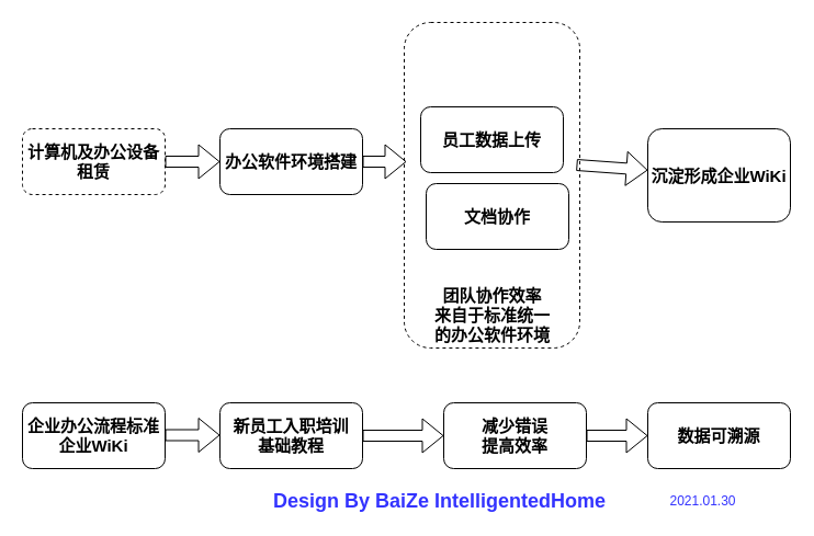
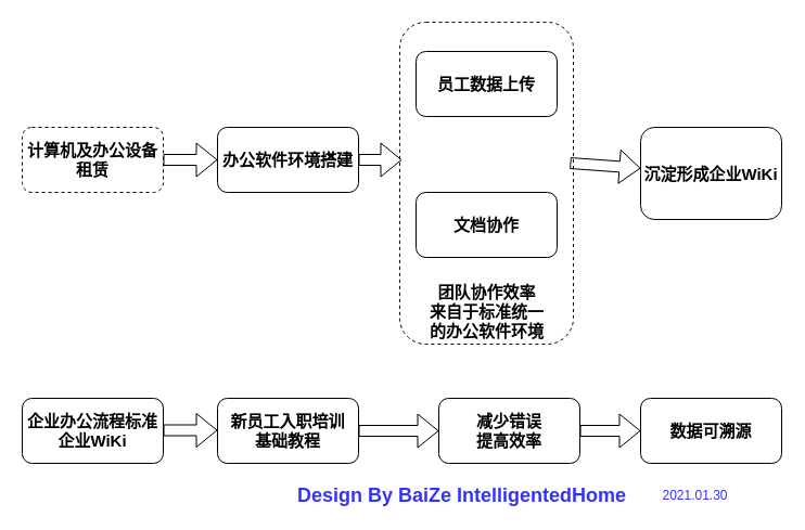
  <mxCell id="0" />
  <mxCell id="1" parent="0" />
  <mxCell id="2" value="" style="rounded=1;whiteSpace=wrap;html=1;dashed=1;" parent="1" vertex="1"><mxGeometry x="368" y="20" width="160" height="297" as="geometry" /></mxCell>
  <mxCell id="3" value="计算机及办公设备&lt;br&gt;租赁" style="rounded=1;whiteSpace=wrap;html=1;fontStyle=1;fontSize=15;dashed=1;" parent="1" vertex="1"><mxGeometry x="20" y="117" width="130" height="60" as="geometry" /></mxCell>
  <mxCell id="4" value="办公软件环境搭建" style="rounded=1;whiteSpace=wrap;html=1;fontStyle=1;fontSize=15;" parent="1" vertex="1"><mxGeometry x="200" y="117" width="130" height="60" as="geometry" /></mxCell>
- <mxCell id="5" value="员工数据上传" style="rounded=1;whiteSpace=wrap;html=1;fontStyle=1;fontSize=15;" parent="1" vertex="1"><mxGeometry x="383" y="97" width="130" height="60" as="geometry" /></mxCell>
- <mxCell id="6" value="文档协作" style="rounded=1;whiteSpace=wrap;html=1;fontStyle=1;fontSize=15;" parent="1" vertex="1"><mxGeometry x="388" y="167" width="130" height="60" as="geometry" /></mxCell>
+ <mxCell id="5" value="员工数据上传" style="rounded=1;whiteSpace=wrap;html=1;fontStyle=1;fontSize=15;" parent="1" vertex="1"><mxGeometry x="383" y="47" width="130" height="60" as="geometry" /></mxCell>
+ <mxCell id="6" value="文档协作" style="rounded=1;whiteSpace=wrap;html=1;fontStyle=1;fontSize=15;" parent="1" vertex="1"><mxGeometry x="383" y="177" width="130" height="60" as="geometry" /></mxCell>
  <mxCell id="7" value="沉淀形成企业WiKi" style="rounded=1;whiteSpace=wrap;html=1;fontStyle=1;fontSize=15;" parent="1" vertex="1"><mxGeometry x="590" y="117" width="130" height="85" as="geometry" /></mxCell>
  <mxCell id="8" value="" style="shape=flexArrow;endArrow=classic;html=1;exitX=1;exitY=0.5;exitDx=0;exitDy=0;" parent="1" source="3" target="4" edge="1"><mxGeometry width="50" height="50" relative="1" as="geometry"><mxPoint x="210" y="307" as="sourcePoint" /><mxPoint x="260" y="257" as="targetPoint" /></mxGeometry></mxCell>
  <mxCell id="9" value="" style="shape=flexArrow;endArrow=classic;html=1;exitX=1;exitY=0.5;exitDx=0;exitDy=0;" parent="1" source="4" edge="1"><mxGeometry width="50" height="50" relative="1" as="geometry"><mxPoint x="220" y="277" as="sourcePoint" /><mxPoint x="370" y="147" as="targetPoint" /></mxGeometry></mxCell>
  <mxCell id="10" value="" style="shape=flexArrow;endArrow=classic;html=1;" parent="1" target="7" edge="1"><mxGeometry width="50" height="50" relative="1" as="geometry"><mxPoint x="525" y="150" as="sourcePoint" /><mxPoint x="680" y="247" as="targetPoint" /></mxGeometry></mxCell>
  <mxCell id="11" value="企业办公流程标准&lt;br&gt;企业WiKi" style="rounded=1;whiteSpace=wrap;html=1;fontStyle=1;fontSize=15;" parent="1" vertex="1"><mxGeometry x="20" y="367" width="130" height="60" as="geometry" /></mxCell>
  <mxCell id="12" value="新员工入职培训&lt;br&gt;基础教程" style="rounded=1;whiteSpace=wrap;html=1;fontStyle=1;fontSize=15;" parent="1" vertex="1"><mxGeometry x="200" y="367" width="130" height="60" as="geometry" /></mxCell>
  <mxCell id="13" value="减少错误&lt;br&gt;提高效率" style="rounded=1;whiteSpace=wrap;html=1;fontStyle=1;fontSize=15;" parent="1" vertex="1"><mxGeometry x="404" y="367" width="130" height="60" as="geometry" /></mxCell>
  <mxCell id="14" value="数据可溯源" style="rounded=1;whiteSpace=wrap;html=1;fontStyle=1;fontSize=15;" parent="1" vertex="1"><mxGeometry x="590" y="367" width="130" height="60" as="geometry" /></mxCell>
  <mxCell id="15" value="" style="shape=flexArrow;endArrow=classic;html=1;exitX=1;exitY=0.5;exitDx=0;exitDy=0;" parent="1" edge="1"><mxGeometry width="50" height="50" relative="1" as="geometry"><mxPoint x="150" y="396.5" as="sourcePoint" /><mxPoint x="200" y="396.5" as="targetPoint" /></mxGeometry></mxCell>
  <mxCell id="16" value="" style="shape=flexArrow;endArrow=classic;html=1;exitX=1;exitY=0.5;exitDx=0;exitDy=0;entryX=0;entryY=0.5;entryDx=0;entryDy=0;" parent="1" source="12" target="13" edge="1"><mxGeometry width="50" height="50" relative="1" as="geometry"><mxPoint x="354" y="406.5" as="sourcePoint" /><mxPoint x="404" y="406.5" as="targetPoint" /></mxGeometry></mxCell>
  <mxCell id="17" value="" style="shape=flexArrow;endArrow=classic;html=1;exitX=1;exitY=0.5;exitDx=0;exitDy=0;entryX=0;entryY=0.5;entryDx=0;entryDy=0;" parent="1" source="13" target="14" edge="1"><mxGeometry width="50" height="50" relative="1" as="geometry"><mxPoint x="340" y="407" as="sourcePoint" /><mxPoint x="414" y="407" as="targetPoint" /></mxGeometry></mxCell>
- <mxCell id="18" value="&lt;b&gt;&lt;font style=&quot;font-size: 18px&quot; color=&quot;#3333ff&quot;&gt;Design By BaiZe IntelligentedHome&lt;/font&gt;&lt;/b&gt;" style="text;html=1;align=center;verticalAlign=middle;resizable=0;points=[];autosize=1;" parent="1" vertex="1"><mxGeometry x="240" y="447" width="320" height="20" as="geometry" /></mxCell>
+ <mxCell id="18" value="&lt;b&gt;&lt;font style=&quot;font-size: 18px&quot; color=&quot;#3333ff&quot;&gt;Design By BaiZe IntelligentedHome&lt;/font&gt;&lt;/b&gt;" style="text;html=1;align=center;verticalAlign=middle;resizable=0;points=[];autosize=1;" parent="1" vertex="1"><mxGeometry x="265" y="447" width="320" height="20" as="geometry" /></mxCell>
  <mxCell id="19" value="&lt;font color=&quot;#3333ff&quot;&gt;2021.01.30&lt;/font&gt;" style="text;html=1;align=center;verticalAlign=middle;resizable=0;points=[];autosize=1;" parent="1" vertex="1"><mxGeometry x="600" y="447" width="80" height="20" as="geometry" /></mxCell>
  <mxCell id="20" value="&lt;b&gt;&lt;font style=&quot;font-size: 15px&quot;&gt;团队协作效率&lt;br&gt;来自于标准统一&lt;br&gt;的办公软件环境&lt;br&gt;&lt;/font&gt;&lt;/b&gt;" style="text;html=1;align=center;verticalAlign=middle;resizable=0;points=[];autosize=1;" parent="1" vertex="1"><mxGeometry x="388" y="262" width="120" height="50" as="geometry" /></mxCell>
